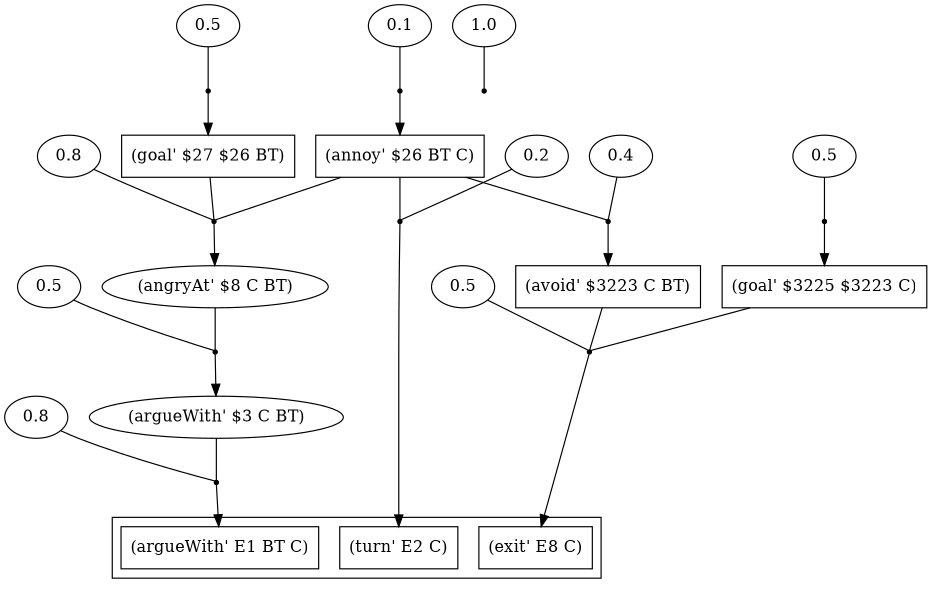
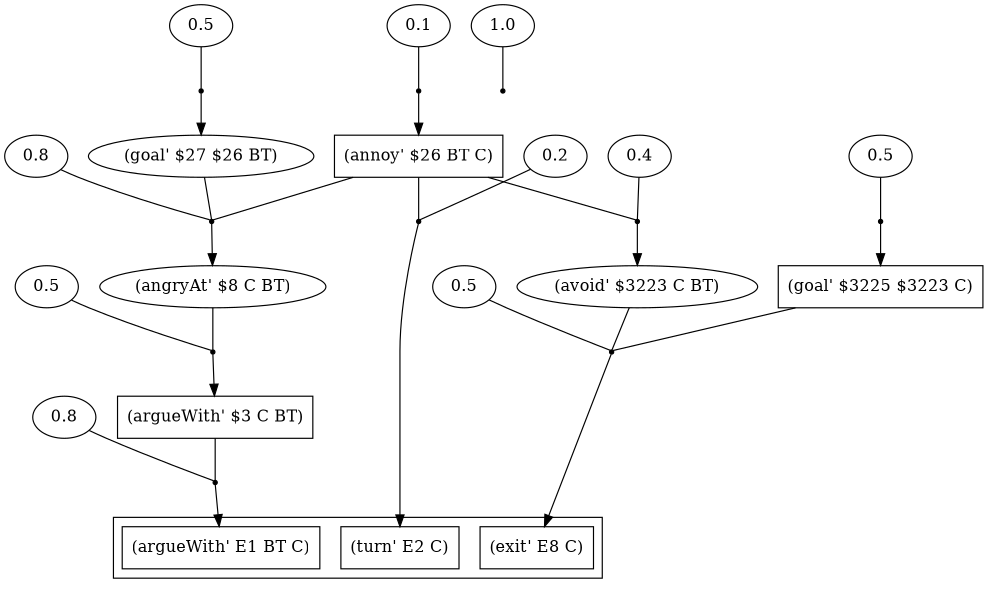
  digraph {
    rankdir=TB
    edge [arrowhead=none]
    n1 [label="(argueWith' E1 BT C)" shape=box]
    n2 [label="(turn' E2 C)" shape=box]
    n3 [label="(exit' E8 C)" shape=box]
    n4 [label=0.8]
    r0 [shape=point]
    n6 [label=0.5]
    r1 [shape=point]
-   n8 [label="(argueWith' $3 C BT)" shape=ellipse]
+   n8 [label="(argueWith' $3 C BT)" shape=box]
    n9 [label=0.8]
    r2 [shape=point]
    n11 [label="(angryAt' $8 C BT)" shape=ellipse]
    n12 [label=0.1]
    r3 [shape=point]
    n14 [label="(annoy' $26 BT C)" shape=box]
    n15 [label=0.5]
    r4 [shape=point]
-   n17 [label="(goal' $27 $26 BT)" shape=box]
+   n17 [label="(goal' $27 $26 BT)" shape=ellipse]
    n18 [label=0.2]
    r5 [shape=point]
    n20 [label=0.5]
    r6 [shape=point]
    n22 [label=0.4]
    r7 [shape=point]
-   n24 [label="(avoid' $3223 C BT)" shape=box]
+   n24 [label="(avoid' $3223 C BT)" shape=ellipse]
    n25 [label=0.5]
    r8 [shape=point]
    n27 [label="(goal' $3225 $3223 C)" shape=box]
    n28 [label=1.0]
    r9 [shape=point]
    subgraph cluster_1 {
      n1
      n2
      n3
    }
    n4 -> r0
    r0 -> n1 [arrowhead=""]
    n6 -> r1
    r1 -> n8 [arrowhead=""]
    n8 -> r0
    n9 -> r2
    r2 -> n11 [arrowhead=""]
    n11 -> r1
    n12 -> r3
    r3 -> n14 [arrowhead=""]
    n14 -> r2
    n14 -> r5
    n14 -> r7
    n15 -> r4
    r4 -> n17 [arrowhead=""]
    n17 -> r2
    n18 -> r5
    r5 -> n2 [arrowhead=""]
    n20 -> r6
    r6 -> n3 [arrowhead=""]
    n22 -> r7
    r7 -> n24 [arrowhead=""]
    n24 -> r6
    n25 -> r8
    r8 -> n27 [arrowhead=""]
    n27 -> r6
    n28 -> r9
  }
